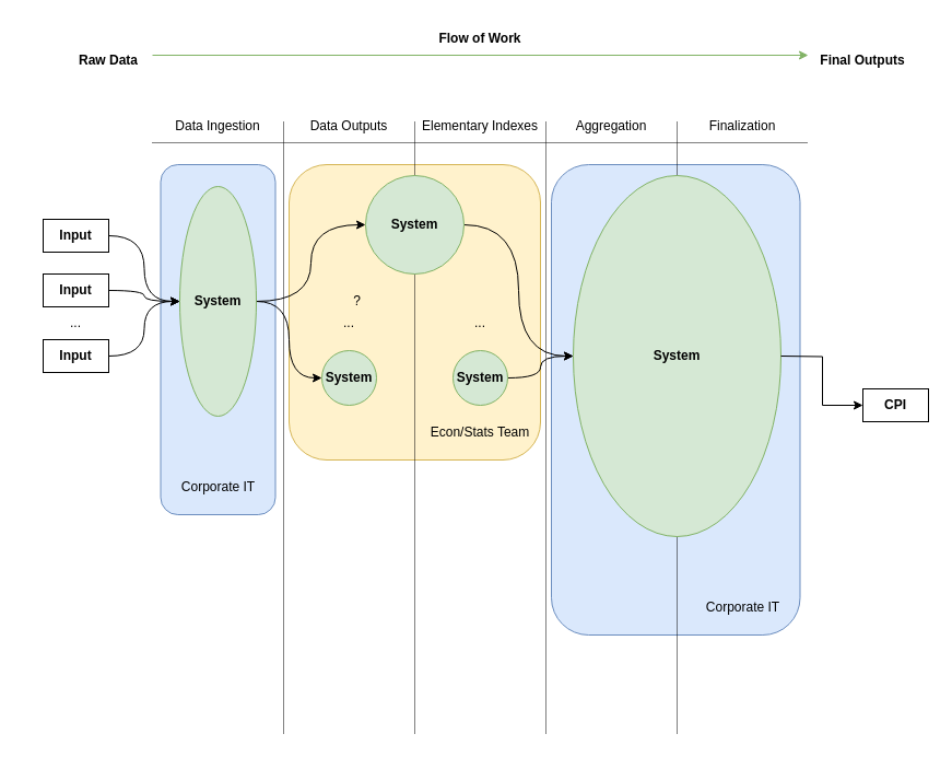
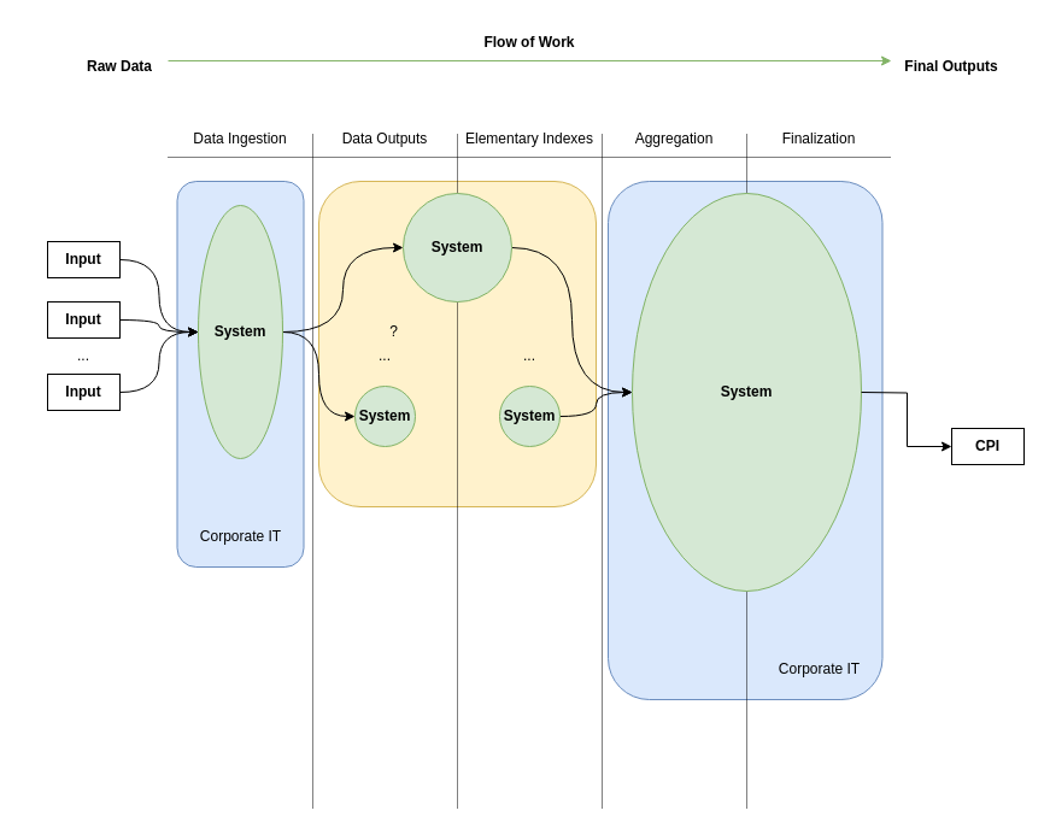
  <mxCell id="0" />
  <mxCell id="1" parent="0" />
  <mxCell id="2" value="" style="rounded=1;whiteSpace=wrap;html=1;fillColor=#fff2cc;strokeColor=#d6b656;" parent="1" vertex="1"><mxGeometry x="264" y="150" width="230" height="270" as="geometry" /></mxCell>
  <mxCell id="3" value="" style="rounded=1;whiteSpace=wrap;html=1;fillColor=#dae8fc;strokeColor=#6c8ebf;" parent="1" vertex="1"><mxGeometry x="504" y="150" width="227.5" height="430" as="geometry" /></mxCell>
  <mxCell id="4" value="" style="endArrow=none;html=1;rounded=0;strokeWidth=1;dashed=1;dashPattern=1 1;" parent="1" edge="1"><mxGeometry width="50" height="50" relative="1" as="geometry"><mxPoint x="139" y="130" as="sourcePoint" /><mxPoint x="739" y="130" as="targetPoint" /></mxGeometry></mxCell>
  <mxCell id="5" value="" style="endArrow=none;html=1;rounded=0;dashed=1;dashPattern=1 1;" parent="1" edge="1"><mxGeometry width="50" height="50" relative="1" as="geometry"><mxPoint x="259" y="670" as="sourcePoint" /><mxPoint x="259" y="110" as="targetPoint" /></mxGeometry></mxCell>
  <mxCell id="6" value="" style="endArrow=none;html=1;rounded=0;dashed=1;dashPattern=1 1;" parent="1" edge="1"><mxGeometry width="50" height="50" relative="1" as="geometry"><mxPoint x="379" y="670" as="sourcePoint" /><mxPoint x="379" y="110" as="targetPoint" /></mxGeometry></mxCell>
  <mxCell id="7" value="" style="endArrow=none;html=1;rounded=0;dashed=1;dashPattern=1 1;" parent="1" edge="1"><mxGeometry width="50" height="50" relative="1" as="geometry"><mxPoint x="499" y="670" as="sourcePoint" /><mxPoint x="499" y="110" as="targetPoint" /></mxGeometry></mxCell>
  <mxCell id="8" value="" style="endArrow=classic;html=1;rounded=0;fillColor=#d5e8d4;strokeColor=#82b366;" parent="1" edge="1"><mxGeometry width="50" height="50" relative="1" as="geometry"><mxPoint x="139" y="50" as="sourcePoint" /><mxPoint x="739" y="50" as="targetPoint" /></mxGeometry></mxCell>
  <mxCell id="9" value="Flow of Work" style="text;html=1;align=center;verticalAlign=middle;whiteSpace=wrap;rounded=0;fontStyle=1" parent="1" vertex="1"><mxGeometry x="399" y="20" width="80" height="30" as="geometry" /></mxCell>
  <mxCell id="10" value="&lt;b&gt;Raw Data&lt;/b&gt;" style="text;html=1;align=center;verticalAlign=middle;whiteSpace=wrap;rounded=0;" parent="1" vertex="1"><mxGeometry x="69" y="40" width="60" height="30" as="geometry" /></mxCell>
  <mxCell id="11" value="&lt;b&gt;Final Outputs&lt;/b&gt;" style="text;html=1;align=center;verticalAlign=middle;whiteSpace=wrap;rounded=0;" parent="1" vertex="1"><mxGeometry x="749" y="40" width="80" height="30" as="geometry" /></mxCell>
  <mxCell id="12" value="Data Ingestion" style="text;html=1;align=center;verticalAlign=middle;whiteSpace=wrap;rounded=0;" parent="1" vertex="1"><mxGeometry x="139" y="100" width="120" height="30" as="geometry" /></mxCell>
  <mxCell id="13" value="Data Outputs" style="text;html=1;align=center;verticalAlign=middle;whiteSpace=wrap;rounded=0;" parent="1" vertex="1"><mxGeometry x="259" y="100" width="120" height="30" as="geometry" /></mxCell>
  <mxCell id="14" value="Elementary Indexes" style="text;html=1;align=center;verticalAlign=middle;whiteSpace=wrap;rounded=0;" parent="1" vertex="1"><mxGeometry x="379" y="100" width="120" height="30" as="geometry" /></mxCell>
  <mxCell id="15" value="" style="endArrow=none;html=1;rounded=0;dashed=1;dashPattern=1 1;" parent="1" edge="1"><mxGeometry width="50" height="50" relative="1" as="geometry"><mxPoint x="619" y="670" as="sourcePoint" /><mxPoint x="619" y="110" as="targetPoint" /></mxGeometry></mxCell>
  <mxCell id="16" value="Aggregation" style="text;html=1;align=center;verticalAlign=middle;whiteSpace=wrap;rounded=0;" parent="1" vertex="1"><mxGeometry x="499" y="100" width="120" height="30" as="geometry" /></mxCell>
  <mxCell id="17" value="Finalization" style="text;html=1;align=center;verticalAlign=middle;whiteSpace=wrap;rounded=0;" parent="1" vertex="1"><mxGeometry x="619" y="100" width="120" height="30" as="geometry" /></mxCell>
  <mxCell id="18" value="" style="rounded=1;whiteSpace=wrap;html=1;fillColor=#dae8fc;strokeColor=#6c8ebf;" parent="1" vertex="1"><mxGeometry x="146.5" y="150" width="105" height="320" as="geometry" /></mxCell>
  <mxCell id="19" value="Corporate IT" style="text;html=1;align=center;verticalAlign=middle;whiteSpace=wrap;rounded=0;" parent="1" vertex="1"><mxGeometry x="156.5" y="430" width="85" height="30" as="geometry" /></mxCell>
  <mxCell id="20" style="edgeStyle=orthogonalEdgeStyle;rounded=0;orthogonalLoop=1;jettySize=auto;html=1;curved=1;" parent="1" source="22" target="26" edge="1"><mxGeometry relative="1" as="geometry"><mxPoint x="294" y="185" as="targetPoint" /></mxGeometry></mxCell>
  <mxCell id="21" style="edgeStyle=orthogonalEdgeStyle;rounded=0;orthogonalLoop=1;jettySize=auto;html=1;entryX=0;entryY=0.5;entryDx=0;entryDy=0;curved=1;" parent="1" source="22" target="23" edge="1"><mxGeometry relative="1" as="geometry" /></mxCell>
  <mxCell id="22" value="&lt;b&gt;System&lt;/b&gt;" style="ellipse;whiteSpace=wrap;html=1;fillColor=#d5e8d4;strokeColor=#82b366;" parent="1" vertex="1"><mxGeometry x="164" y="170" width="70" height="210" as="geometry" /></mxCell>
  <mxCell id="23" value="&lt;b&gt;System&lt;/b&gt;" style="ellipse;whiteSpace=wrap;html=1;aspect=fixed;fillColor=#d5e8d4;strokeColor=#82b366;" parent="1" vertex="1"><mxGeometry x="294" y="320" width="50" height="50" as="geometry" /></mxCell>
  <mxCell id="24" value="..." style="text;html=1;align=center;verticalAlign=middle;whiteSpace=wrap;rounded=0;" parent="1" vertex="1"><mxGeometry x="270.25" y="280" width="97.5" height="30" as="geometry" /></mxCell>
  <mxCell id="25" style="edgeStyle=orthogonalEdgeStyle;rounded=0;orthogonalLoop=1;jettySize=auto;html=1;entryX=0;entryY=0.5;entryDx=0;entryDy=0;curved=1;" parent="1" source="26" target="31" edge="1"><mxGeometry relative="1" as="geometry" /></mxCell>
  <mxCell id="26" value="&lt;b&gt;System&lt;/b&gt;" style="ellipse;whiteSpace=wrap;html=1;aspect=fixed;fillColor=#d5e8d4;strokeColor=#82b366;" parent="1" vertex="1"><mxGeometry x="334" y="160" width="90" height="90" as="geometry" /></mxCell>
  <mxCell id="27" style="edgeStyle=orthogonalEdgeStyle;rounded=0;orthogonalLoop=1;jettySize=auto;html=1;entryX=0;entryY=0.5;entryDx=0;entryDy=0;curved=1;" parent="1" source="28" target="31" edge="1"><mxGeometry relative="1" as="geometry" /></mxCell>
  <mxCell id="28" value="&lt;b&gt;System&lt;/b&gt;" style="ellipse;whiteSpace=wrap;html=1;aspect=fixed;fillColor=#d5e8d4;strokeColor=#82b366;" parent="1" vertex="1"><mxGeometry x="414" y="320" width="50" height="50" as="geometry" /></mxCell>
- <mxCell id="29" value="Econ/Stats Team" style="text;html=1;align=center;verticalAlign=middle;whiteSpace=wrap;rounded=0;" parent="1" vertex="1"><mxGeometry x="390.25" y="380" width="97.5" height="30" as="geometry" /></mxCell>
  <mxCell id="30" value="..." style="text;html=1;align=center;verticalAlign=middle;whiteSpace=wrap;rounded=0;" parent="1" vertex="1"><mxGeometry x="390.25" y="280" width="97.5" height="30" as="geometry" /></mxCell>
  <mxCell id="31" value="&lt;b&gt;System&lt;/b&gt;" style="ellipse;whiteSpace=wrap;html=1;fillColor=#d5e8d4;strokeColor=#82b366;" parent="1" vertex="1"><mxGeometry x="524" y="160" width="190" height="330" as="geometry" /></mxCell>
  <mxCell id="32" value="Corporate IT" style="text;html=1;align=center;verticalAlign=middle;whiteSpace=wrap;rounded=0;" parent="1" vertex="1"><mxGeometry x="636.5" y="540" width="85" height="30" as="geometry" /></mxCell>
  <mxCell id="33" style="edgeStyle=orthogonalEdgeStyle;rounded=0;orthogonalLoop=1;jettySize=auto;html=1;entryX=0;entryY=0.5;entryDx=0;entryDy=0;" parent="1" target="34" edge="1"><mxGeometry relative="1" as="geometry"><mxPoint x="714" y="325" as="sourcePoint" /></mxGeometry></mxCell>
  <mxCell id="34" value="&lt;b&gt;CPI&lt;/b&gt;" style="text;html=1;align=center;verticalAlign=middle;whiteSpace=wrap;rounded=0;strokeColor=default;" parent="1" vertex="1"><mxGeometry x="789" y="355" width="60" height="30" as="geometry" /></mxCell>
  <mxCell id="35" style="edgeStyle=orthogonalEdgeStyle;rounded=0;orthogonalLoop=1;jettySize=auto;html=1;curved=1;" parent="1" source="36" target="22" edge="1"><mxGeometry relative="1" as="geometry" /></mxCell>
  <mxCell id="36" value="&lt;b&gt;Input&lt;/b&gt;" style="text;html=1;align=center;verticalAlign=middle;whiteSpace=wrap;rounded=0;strokeColor=default;" parent="1" vertex="1"><mxGeometry x="39" y="200" width="60" height="30" as="geometry" /></mxCell>
  <mxCell id="37" style="edgeStyle=orthogonalEdgeStyle;rounded=0;orthogonalLoop=1;jettySize=auto;html=1;entryX=0;entryY=0.5;entryDx=0;entryDy=0;curved=1;" parent="1" source="38" target="22" edge="1"><mxGeometry relative="1" as="geometry" /></mxCell>
  <mxCell id="38" value="&lt;b&gt;Input&lt;/b&gt;" style="text;html=1;align=center;verticalAlign=middle;whiteSpace=wrap;rounded=0;strokeColor=default;" parent="1" vertex="1"><mxGeometry x="39" y="250" width="60" height="30" as="geometry" /></mxCell>
  <mxCell id="39" style="edgeStyle=orthogonalEdgeStyle;rounded=0;orthogonalLoop=1;jettySize=auto;html=1;curved=1;" parent="1" source="40" target="22" edge="1"><mxGeometry relative="1" as="geometry" /></mxCell>
  <mxCell id="40" value="&lt;b&gt;Input&lt;/b&gt;" style="text;html=1;align=center;verticalAlign=middle;whiteSpace=wrap;rounded=0;strokeColor=default;" parent="1" vertex="1"><mxGeometry x="39" y="310" width="60" height="30" as="geometry" /></mxCell>
  <mxCell id="41" value="..." style="text;html=1;align=center;verticalAlign=middle;whiteSpace=wrap;rounded=0;" parent="1" vertex="1"><mxGeometry x="20.25" y="280" width="97.5" height="30" as="geometry" /></mxCell>
  <mxCell id="42" value="?" style="text;html=1;align=center;verticalAlign=middle;whiteSpace=wrap;rounded=0;" vertex="1" parent="1"><mxGeometry x="309" y="260" width="35" height="30" as="geometry" /></mxCell>
